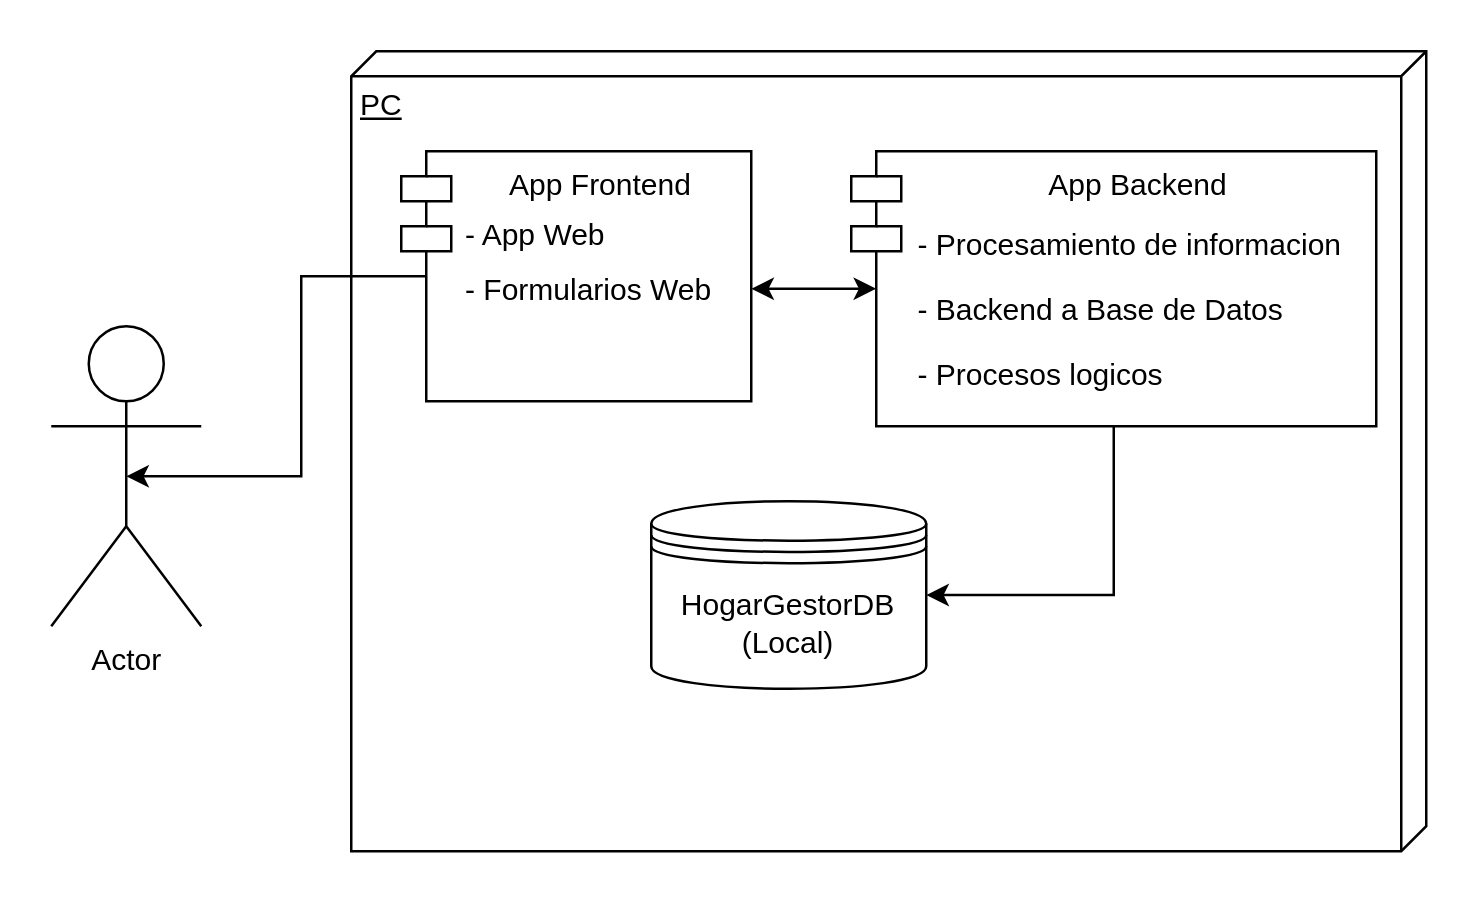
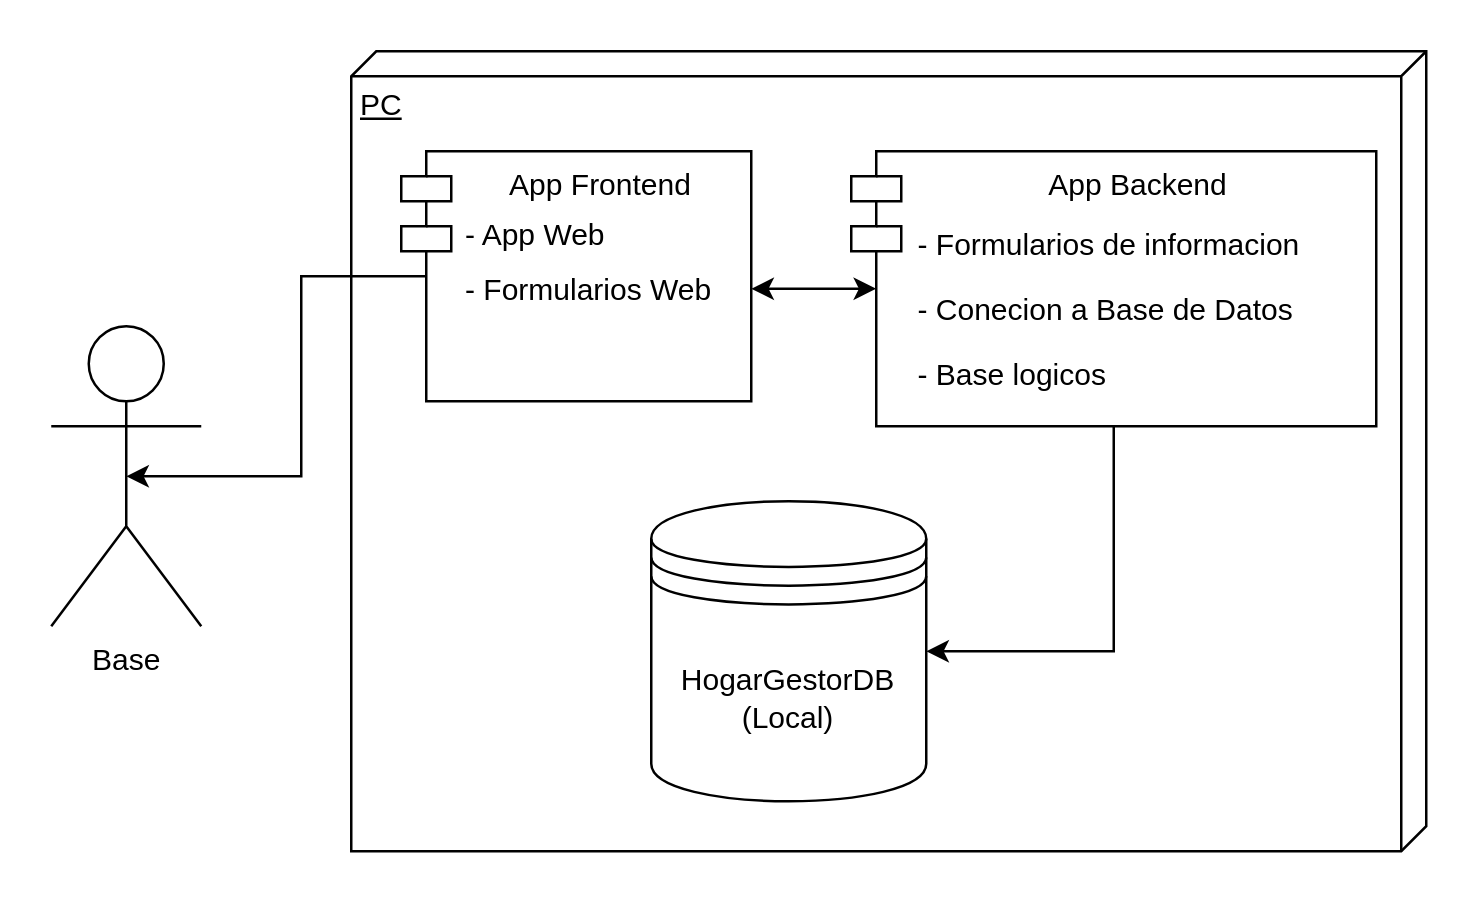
  <mxCell id="0" />
  <mxCell id="1" parent="0" />
  <mxCell id="2" value="PC" style="verticalAlign=top;align=left;spacingTop=8;spacingLeft=2;spacingRight=12;shape=cube;size=10;direction=south;fontStyle=4;html=1;" vertex="1" parent="1"><mxGeometry x="140" y="20" width="430" height="320" as="geometry" /></mxCell>
  <mxCell id="3" value="" style="group" vertex="1" connectable="0" parent="1"><mxGeometry x="340" y="60" width="210" height="110" as="geometry" /></mxCell>
  <mxCell id="4" value="App Backend" style="shape=module;align=left;spacingLeft=20;align=center;verticalAlign=top;" vertex="1" parent="3"><mxGeometry width="210" height="110" as="geometry" /></mxCell>
- <mxCell id="5" value="- Procesamiento de informacion" style="text;strokeColor=none;fillColor=none;align=left;verticalAlign=top;spacingLeft=4;spacingRight=4;overflow=hidden;rotatable=0;points=[[0,0.5],[1,0.5]];portConstraint=eastwest;" vertex="1" parent="3"><mxGeometry x="21" y="24" width="189" height="26" as="geometry" /></mxCell>
- <mxCell id="6" value="- Backend a Base de Datos" style="text;strokeColor=none;fillColor=none;align=left;verticalAlign=top;spacingLeft=4;spacingRight=4;overflow=hidden;rotatable=0;points=[[0,0.5],[1,0.5]];portConstraint=eastwest;" vertex="1" parent="3"><mxGeometry x="21" y="50" width="189" height="26" as="geometry" /></mxCell>
- <mxCell id="7" value="- Procesos logicos" style="text;strokeColor=none;fillColor=none;align=left;verticalAlign=top;spacingLeft=4;spacingRight=4;overflow=hidden;rotatable=0;points=[[0,0.5],[1,0.5]];portConstraint=eastwest;" vertex="1" parent="3"><mxGeometry x="21" y="76" width="126" height="26" as="geometry" /></mxCell>
+ <mxCell id="5" value="- Formularios de informacion" style="text;strokeColor=none;fillColor=none;align=left;verticalAlign=top;spacingLeft=4;spacingRight=4;overflow=hidden;rotatable=0;points=[[0,0.5],[1,0.5]];portConstraint=eastwest;" vertex="1" parent="3"><mxGeometry x="21" y="24" width="189" height="26" as="geometry" /></mxCell>
+ <mxCell id="6" value="- Conecion a Base de Datos" style="text;strokeColor=none;fillColor=none;align=left;verticalAlign=top;spacingLeft=4;spacingRight=4;overflow=hidden;rotatable=0;points=[[0,0.5],[1,0.5]];portConstraint=eastwest;" vertex="1" parent="3"><mxGeometry x="21" y="50" width="189" height="26" as="geometry" /></mxCell>
+ <mxCell id="7" value="- Base logicos" style="text;strokeColor=none;fillColor=none;align=left;verticalAlign=top;spacingLeft=4;spacingRight=4;overflow=hidden;rotatable=0;points=[[0,0.5],[1,0.5]];portConstraint=eastwest;" vertex="1" parent="3"><mxGeometry x="21" y="76" width="126" height="26" as="geometry" /></mxCell>
  <mxCell id="8" value="" style="group" vertex="1" connectable="0" parent="1"><mxGeometry x="160" y="60" width="140" height="100" as="geometry" /></mxCell>
  <mxCell id="9" value="App Frontend" style="shape=module;align=left;spacingLeft=20;align=center;verticalAlign=top;" vertex="1" parent="8"><mxGeometry width="140" height="100" as="geometry" /></mxCell>
  <mxCell id="10" value="- App Web" style="text;strokeColor=none;fillColor=none;align=left;verticalAlign=top;spacingLeft=4;spacingRight=4;overflow=hidden;rotatable=0;points=[[0,0.5],[1,0.5]];portConstraint=eastwest;" vertex="1" parent="8"><mxGeometry x="20" y="20" width="100" height="26" as="geometry" /></mxCell>
  <mxCell id="11" value="- Formularios Web" style="text;strokeColor=none;fillColor=none;align=left;verticalAlign=top;spacingLeft=4;spacingRight=4;overflow=hidden;rotatable=0;points=[[0,0.5],[1,0.5]];portConstraint=eastwest;" vertex="1" parent="8"><mxGeometry x="20" y="42" width="120" height="26" as="geometry" /></mxCell>
- <mxCell id="12" value="HogarGestorDB&lt;br&gt;(Local)" style="shape=datastore;whiteSpace=wrap;html=1;" vertex="1" parent="1"><mxGeometry x="260" y="200" width="110" height="75" as="geometry" /></mxCell>
+ <mxCell id="12" value="HogarGestorDB&lt;br&gt;(Local)" style="shape=datastore;whiteSpace=wrap;html=1;" vertex="1" parent="1"><mxGeometry x="260" y="200" width="110" height="120" as="geometry" /></mxCell>
  <mxCell id="13" value="" style="endArrow=none;startArrow=classic;html=1;rounded=0;exitX=1;exitY=0.5;exitDx=0;exitDy=0;entryX=0.5;entryY=1;entryDx=0;entryDy=0;edgeStyle=orthogonalEdgeStyle;" edge="1" parent="1" source="12" target="4"><mxGeometry width="50" height="50" relative="1" as="geometry"><mxPoint x="415" y="260" as="sourcePoint" /><mxPoint x="465" y="210" as="targetPoint" /></mxGeometry></mxCell>
  <mxCell id="14" value="" style="endArrow=classic;startArrow=classic;html=1;rounded=0;exitX=0;exitY=0.5;exitDx=10;exitDy=0;exitPerimeter=0;edgeStyle=orthogonalEdgeStyle;" edge="1" parent="1" source="4"><mxGeometry width="50" height="50" relative="1" as="geometry"><mxPoint x="-50" y="170" as="sourcePoint" /><mxPoint x="300" y="115" as="targetPoint" /></mxGeometry></mxCell>
- <mxCell id="15" value="Actor" style="shape=umlActor;verticalLabelPosition=bottom;verticalAlign=top;html=1;outlineConnect=0;" vertex="1" parent="1"><mxGeometry x="20" y="130" width="60" height="120" as="geometry" /></mxCell>
+ <mxCell id="15" value="Base" style="shape=umlActor;verticalLabelPosition=bottom;verticalAlign=top;html=1;outlineConnect=0;" vertex="1" parent="1"><mxGeometry x="20" y="130" width="60" height="120" as="geometry" /></mxCell>
  <mxCell id="16" value="" style="endArrow=none;startArrow=classic;html=1;rounded=0;entryX=0;entryY=0.5;entryDx=10;entryDy=0;entryPerimeter=0;exitX=0.5;exitY=0.5;exitDx=0;exitDy=0;exitPerimeter=0;edgeStyle=orthogonalEdgeStyle;" edge="1" parent="1" source="15" target="9"><mxGeometry width="50" height="50" relative="1" as="geometry"><mxPoint x="-50" y="130" as="sourcePoint" /><mxPoint x="0" y="80" as="targetPoint" /></mxGeometry></mxCell>
